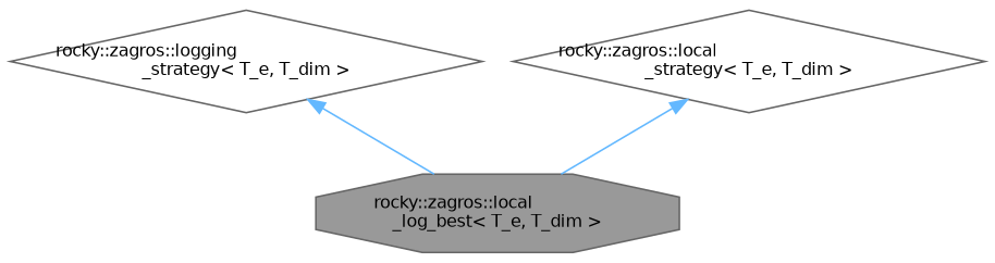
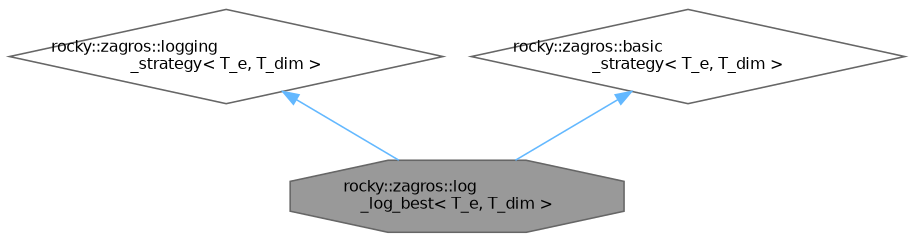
  digraph {
    node [color=gray40 fillcolor=white fontname=Helvetica fontsize=10 shape=diamond style=filled]
    edge [color=steelblue1 dir=back fontname=Helvetica fontsize=10 labelfontname=Helvetica labelfontsize=10 style=solid]
-   n1 [fillcolor=grey60 fontcolor=black height=0.2 label="rocky::zagros::local\l_log_best\< T_e, T_dim \>" shape=octagon width=0.4]
+   n1 [fillcolor=grey60 fontcolor=black height=0.2 label="rocky::zagros::log\l_log_best\< T_e, T_dim \>" shape=octagon width=0.4]
    n2 [height=0.2 label="rocky::zagros::logging\l_strategy\< T_e, T_dim \>" width=0.4]
-   n3 [height=0.2 label="rocky::zagros::local\l_strategy\< T_e, T_dim \>" width=0.4]
+   n3 [height=0.2 label="rocky::zagros::basic\l_strategy\< T_e, T_dim \>" width=0.4]
    n2 -> n1
    n3 -> n1
  }
